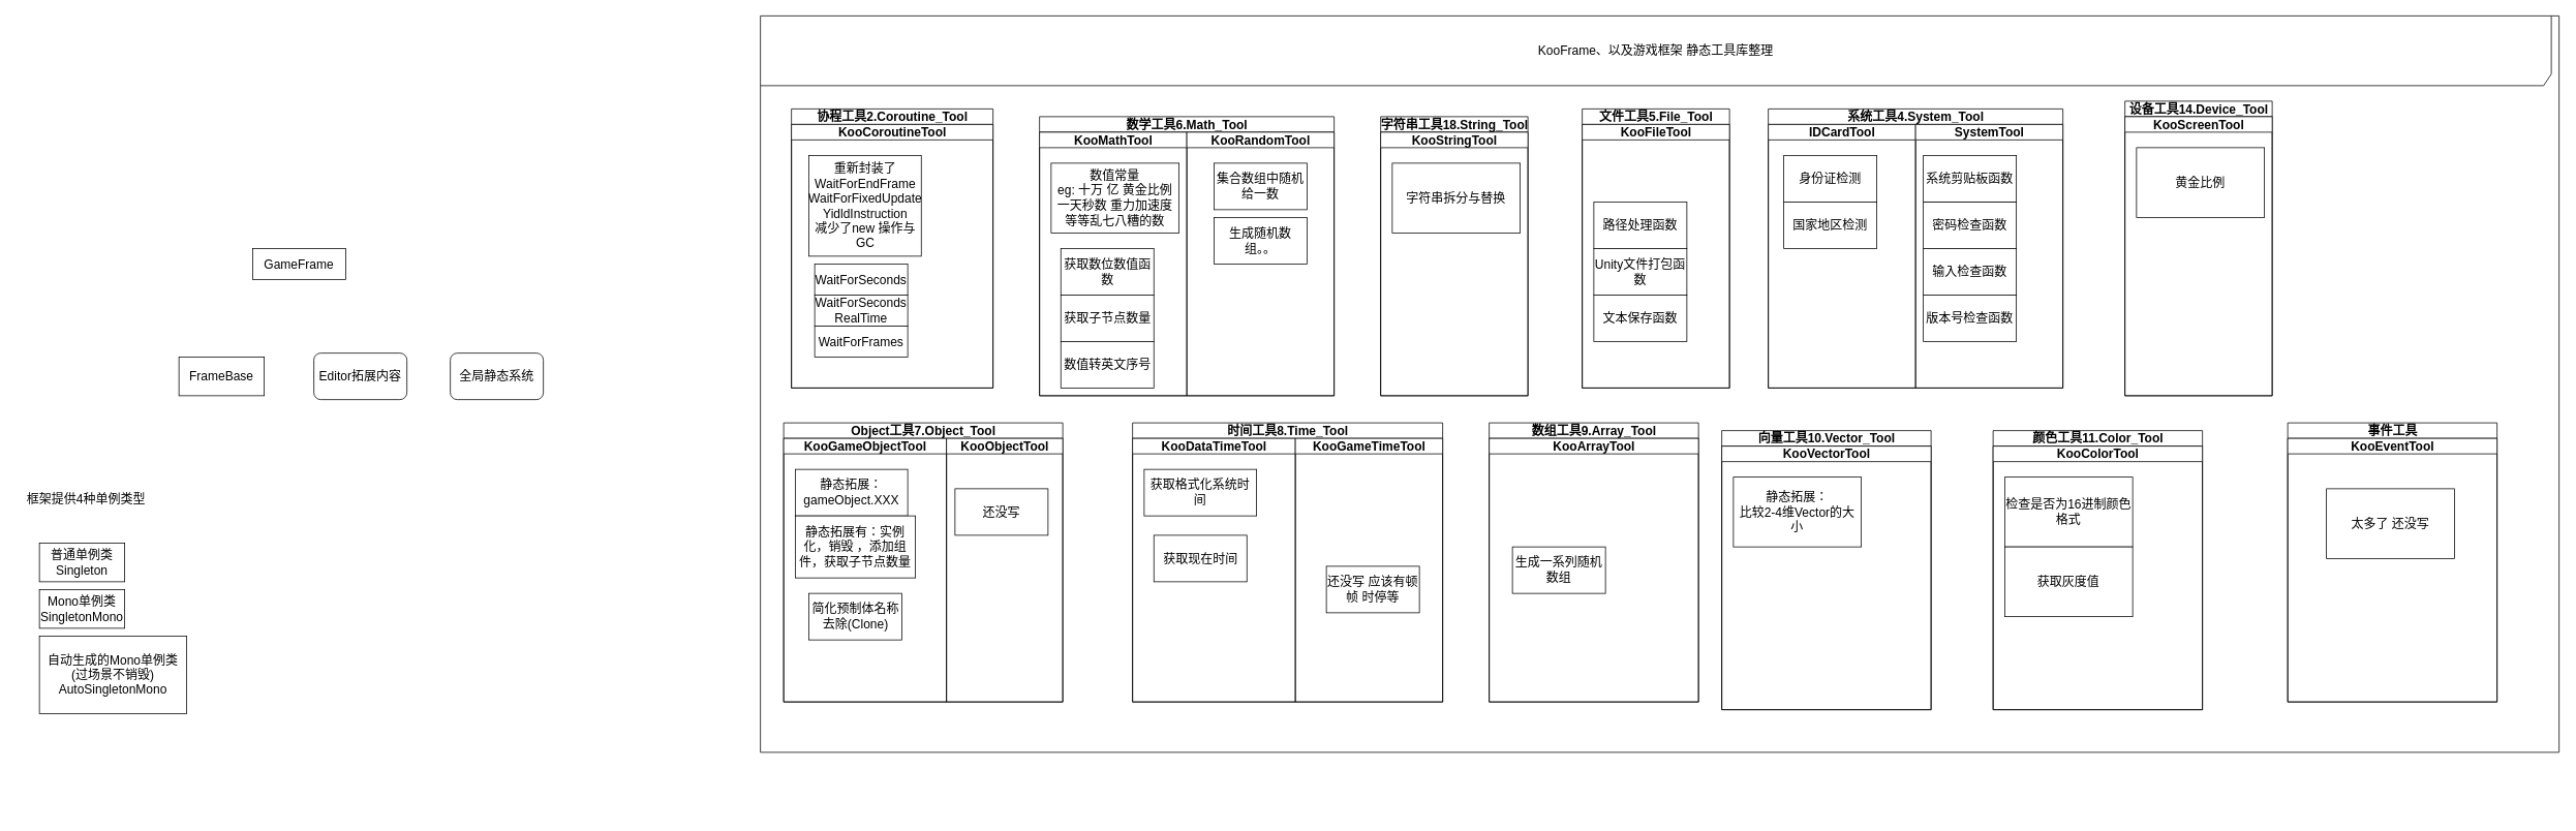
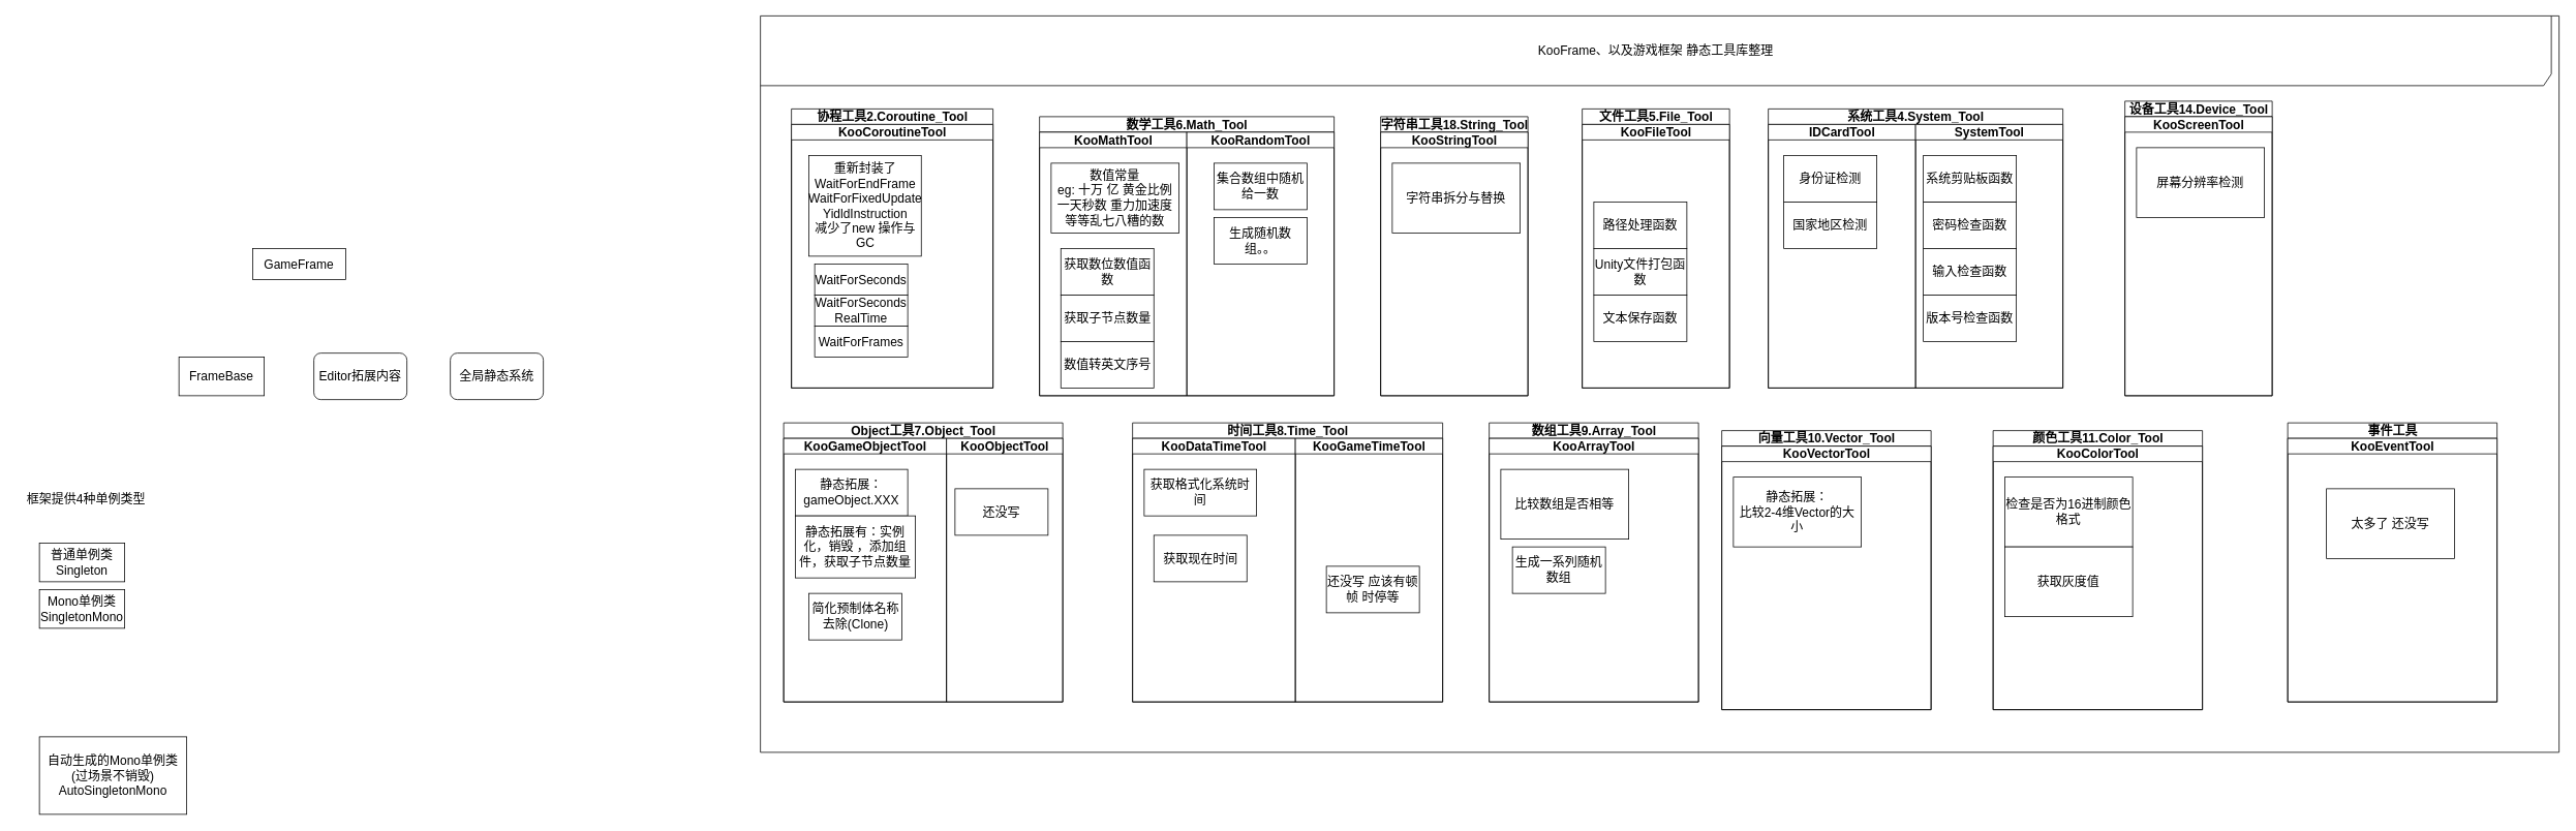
  <mxCell id="0" />
  <mxCell id="1" parent="0" />
  <mxCell id="2" value="GameFrame" style="rounded=0;whiteSpace=wrap;html=1;fontSize=16;" vertex="1" parent="1"><mxGeometry x="325" y="320" width="120" height="40" as="geometry" /></mxCell>
  <mxCell id="3" value="Editor拓展内容" style="rounded=1;whiteSpace=wrap;html=1;fontSize=16;" vertex="1" parent="1"><mxGeometry x="404" y="455" width="120" height="60" as="geometry" /></mxCell>
  <mxCell id="4" value="全局静态系统" style="rounded=1;whiteSpace=wrap;html=1;fontSize=16;" vertex="1" parent="1"><mxGeometry x="580" y="455" width="120" height="60" as="geometry" /></mxCell>
  <mxCell id="5" value="FrameBase" style="html=1;whiteSpace=wrap;fontSize=16;" vertex="1" parent="1"><mxGeometry x="230" y="460" width="110" height="50" as="geometry" /></mxCell>
  <mxCell id="6" value="框架提供4种单例类型" style="text;html=1;align=center;verticalAlign=middle;resizable=0;points=[];autosize=1;strokeColor=none;fillColor=none;fontSize=16;" vertex="1" parent="1"><mxGeometry x="20" y="628" width="180" height="30" as="geometry" /></mxCell>
  <mxCell id="7" value="普通单例类&lt;br&gt;Singleton" style="html=1;whiteSpace=wrap;fontSize=16;" vertex="1" parent="1"><mxGeometry y="700" width="110" height="50" as="geometry" x="50" /></mxCell>
  <mxCell id="8" value="Mono单例类&lt;br&gt;SingletonMono" style="html=1;whiteSpace=wrap;fontSize=16;" vertex="1" parent="1"><mxGeometry y="760" width="110" height="50" as="geometry" x="50" /></mxCell>
- <mxCell id="9" value="自动生成的Mono单例类(过场景不销毁)&lt;br&gt;AutoSingletonMono" style="html=1;whiteSpace=wrap;fontSize=16;" vertex="1" parent="1"><mxGeometry x="50" y="820" width="190" height="100" as="geometry" /></mxCell>
+ <mxCell id="9" value="自动生成的Mono单例类(过场景不销毁)&lt;br&gt;AutoSingletonMono" style="html=1;whiteSpace=wrap;fontSize=16;" vertex="1" parent="1"><mxGeometry y="950" width="190" height="100" as="geometry" x="50" /></mxCell>
  <mxCell id="10" value="系统工具4.System_Tool" style="swimlane;childLayout=stackLayout;resizeParent=1;resizeParentMax=0;startSize=20;html=1;fontSize=16;" vertex="1" parent="1"><mxGeometry x="2280" y="140" width="380" height="360" as="geometry" /></mxCell>
  <mxCell id="11" value="IDCardTool" style="swimlane;startSize=20;html=1;fontSize=16;" vertex="1" parent="10"><mxGeometry y="20" width="190" height="340" as="geometry" /></mxCell>
  <mxCell id="12" value="身份证检测" style="whiteSpace=wrap;html=1;fontSize=16;" vertex="1" parent="11"><mxGeometry x="20.0" y="40" width="120" height="60" as="geometry" /></mxCell>
  <mxCell id="13" value="国家地区检测" style="whiteSpace=wrap;html=1;fontSize=16;" vertex="1" parent="11"><mxGeometry x="20.0" y="100" width="120" height="60" as="geometry" /></mxCell>
  <mxCell id="14" value="SystemTool" style="swimlane;startSize=20;html=1;fontSize=16;" vertex="1" parent="10"><mxGeometry x="190" y="20" width="190" height="340" as="geometry" /></mxCell>
  <mxCell id="15" value="密码检查函数" style="whiteSpace=wrap;html=1;fontSize=16;" vertex="1" parent="14"><mxGeometry x="10.0" y="100" width="120" height="60" as="geometry" /></mxCell>
  <mxCell id="16" value="输入检查函数" style="whiteSpace=wrap;html=1;fontSize=16;" vertex="1" parent="14"><mxGeometry x="10.0" y="160" width="120" height="60" as="geometry" /></mxCell>
  <mxCell id="17" style="edgeStyle=none;curved=1;rounded=0;orthogonalLoop=1;jettySize=auto;html=1;exitX=1;exitY=0.5;exitDx=0;exitDy=0;fontSize=12;startSize=8;endSize=8;" edge="1" parent="14" source="15" target="15"><mxGeometry relative="1" as="geometry" /></mxCell>
  <mxCell id="18" value="系统剪贴板函数" style="whiteSpace=wrap;html=1;fontSize=16;" vertex="1" parent="14"><mxGeometry x="10.0" y="40" width="120" height="60" as="geometry" /></mxCell>
  <mxCell id="19" value="版本号检查函数" style="whiteSpace=wrap;html=1;fontSize=16;" vertex="1" parent="14"><mxGeometry x="10.0" y="220" width="120" height="60" as="geometry" /></mxCell>
  <mxCell id="20" value="KooFrame、以及游戏框架 静态工具库整理" style="shape=umlFrame;whiteSpace=wrap;html=1;pointerEvents=0;fontSize=16;width=2310;height=90;" vertex="1" parent="1"><mxGeometry x="980" y="20" width="2320" height="950" as="geometry" /></mxCell>
  <mxCell id="21" value="数学工具6.Math_Tool" style="swimlane;childLayout=stackLayout;resizeParent=1;resizeParentMax=0;startSize=20;html=1;fontSize=16;" vertex="1" parent="1"><mxGeometry x="1340" y="150" width="380" height="360" as="geometry" /></mxCell>
  <mxCell id="22" value="KooMathTool" style="swimlane;startSize=20;html=1;fontSize=16;" vertex="1" parent="21"><mxGeometry y="20" width="190" height="340" as="geometry" /></mxCell>
  <mxCell id="23" value="数值常量&lt;br&gt;eg: 十万 亿 黄金比例 一天秒数 重力加速度等等乱七八糟的数" style="whiteSpace=wrap;html=1;fontSize=16;" vertex="1" parent="22"><mxGeometry x="15" y="40" width="165" height="90" as="geometry" /></mxCell>
  <mxCell id="24" value="获取数位数值函数" style="whiteSpace=wrap;html=1;fontSize=16;" vertex="1" parent="22"><mxGeometry x="27.5" y="150" width="120" height="60" as="geometry" /></mxCell>
  <mxCell id="25" value="获取子节点数量" style="whiteSpace=wrap;html=1;fontSize=16;" vertex="1" parent="22"><mxGeometry x="27.5" y="210" width="120" height="60" as="geometry" /></mxCell>
  <mxCell id="26" value="数值转英文序号" style="whiteSpace=wrap;html=1;fontSize=16;" vertex="1" parent="22"><mxGeometry x="27.5" y="270" width="120" height="60" as="geometry" /></mxCell>
  <mxCell id="27" value="KooRandomTool" style="swimlane;startSize=20;html=1;fontSize=16;" vertex="1" parent="21"><mxGeometry x="190" y="20" width="190" height="340" as="geometry" /></mxCell>
  <mxCell id="28" value="集合数组中随机给一数" style="whiteSpace=wrap;html=1;fontSize=16;" vertex="1" parent="27"><mxGeometry x="35.0" y="40" width="120" height="60" as="geometry" /></mxCell>
  <mxCell id="29" value="生成随机数组。。" style="whiteSpace=wrap;html=1;fontSize=16;" vertex="1" parent="27"><mxGeometry x="35" y="110" width="120" height="60" as="geometry" /></mxCell>
  <mxCell id="30" value="Object工具7.Object_Tool" style="swimlane;childLayout=stackLayout;resizeParent=1;resizeParentMax=0;startSize=20;html=1;fontSize=16;" vertex="1" parent="1"><mxGeometry x="1010" y="545" width="360" height="360" as="geometry" /></mxCell>
  <mxCell id="31" value="KooGameObjectTool" style="swimlane;startSize=20;html=1;fontSize=16;" vertex="1" parent="30"><mxGeometry y="20" width="210" height="340" as="geometry" /></mxCell>
  <mxCell id="32" value="静态拓展：&lt;br&gt;gameObject.XXX" style="whiteSpace=wrap;html=1;fontSize=16;" vertex="1" parent="31"><mxGeometry x="15" y="40" width="145" height="60" as="geometry" /></mxCell>
  <mxCell id="33" value="静态拓展有：实例化，销毁 ，添加组件，获取子节点数量" style="whiteSpace=wrap;html=1;fontSize=16;" vertex="1" parent="31"><mxGeometry x="15" y="100" width="155" height="80" as="geometry" /></mxCell>
  <mxCell id="34" value="简化预制体名称&lt;br&gt;去除(Clone)" style="whiteSpace=wrap;html=1;fontSize=16;" vertex="1" parent="31"><mxGeometry x="32.5" y="200" width="120" height="60" as="geometry" /></mxCell>
  <mxCell id="35" value="KooObjectTool" style="swimlane;startSize=20;html=1;fontSize=16;" vertex="1" parent="30"><mxGeometry x="210" y="20" width="150" height="340" as="geometry" /></mxCell>
  <mxCell id="36" value="还没写" style="whiteSpace=wrap;html=1;fontSize=16;" vertex="1" parent="35"><mxGeometry x="11.0" y="65" width="120" height="60" as="geometry" /></mxCell>
  <mxCell id="37" value="时间工具8.Time_Tool" style="swimlane;childLayout=stackLayout;resizeParent=1;resizeParentMax=0;startSize=20;html=1;fontSize=16;" vertex="1" parent="1"><mxGeometry x="1460" y="545" width="400" height="360" as="geometry" /></mxCell>
  <mxCell id="38" value="KooDataTimeTool" style="swimlane;startSize=20;html=1;fontSize=16;" vertex="1" parent="37"><mxGeometry y="20" width="210" height="340" as="geometry" /></mxCell>
  <mxCell id="39" value="获取格式化系统时间" style="whiteSpace=wrap;html=1;fontSize=16;" vertex="1" parent="38"><mxGeometry x="15" y="40" width="145" height="60" as="geometry" /></mxCell>
  <mxCell id="40" value="获取现在时间" style="whiteSpace=wrap;html=1;fontSize=16;" vertex="1" parent="38"><mxGeometry x="27.5" y="125" width="120" height="60" as="geometry" /></mxCell>
  <mxCell id="41" value="KooGameTimeTool" style="swimlane;startSize=20;html=1;fontSize=16;" vertex="1" parent="37"><mxGeometry x="210" y="20" width="190" height="340" as="geometry" /></mxCell>
  <mxCell id="42" value="还没写 应该有顿帧 时停等" style="whiteSpace=wrap;html=1;fontSize=16;" vertex="1" parent="41"><mxGeometry x="40.0" y="165" width="120" height="60" as="geometry" /></mxCell>
  <mxCell id="43" value="数组工具9.Array_Tool" style="swimlane;childLayout=stackLayout;resizeParent=1;resizeParentMax=0;startSize=20;html=1;fontSize=16;" vertex="1" parent="1"><mxGeometry x="1920" y="545" width="270" height="360" as="geometry" /></mxCell>
  <mxCell id="44" value="KooArrayTool" style="swimlane;startSize=20;html=1;fontSize=16;" vertex="1" parent="43"><mxGeometry y="20" width="270" height="340" as="geometry" /></mxCell>
+ <mxCell id="45" value="比较数组是否相等" style="whiteSpace=wrap;html=1;fontSize=16;" vertex="1" parent="44"><mxGeometry x="15" y="40" width="165" height="90" as="geometry" /></mxCell>
  <mxCell id="46" value="生成一系列随机数组" style="whiteSpace=wrap;html=1;fontSize=16;" vertex="1" parent="1"><mxGeometry x="1950" y="705" width="120" height="60" as="geometry" /></mxCell>
  <mxCell id="47" value="向量工具10.Vector_Tool" style="swimlane;childLayout=stackLayout;resizeParent=1;resizeParentMax=0;startSize=20;html=1;fontSize=16;" vertex="1" parent="1"><mxGeometry x="2220" y="555" width="270" height="360" as="geometry" /></mxCell>
  <mxCell id="48" value="KooVectorTool" style="swimlane;startSize=20;html=1;fontSize=16;" vertex="1" parent="47"><mxGeometry y="20" width="270" height="340" as="geometry" /></mxCell>
  <mxCell id="49" value="静态拓展：&lt;br&gt;比较2-4维Vector的大小" style="whiteSpace=wrap;html=1;fontSize=16;" vertex="1" parent="48"><mxGeometry x="15" y="40" width="165" height="90" as="geometry" /></mxCell>
  <mxCell id="50" value="字符串工具18.String_Tool" style="swimlane;childLayout=stackLayout;resizeParent=1;resizeParentMax=0;startSize=20;html=1;fontSize=16;" vertex="1" parent="1"><mxGeometry x="1780" y="150" width="190" height="360" as="geometry" /></mxCell>
  <mxCell id="51" value="KooStringTool" style="swimlane;startSize=20;html=1;fontSize=16;" vertex="1" parent="50"><mxGeometry y="20" width="190" height="340" as="geometry" /></mxCell>
  <mxCell id="52" value="字符串拆分与替换" style="whiteSpace=wrap;html=1;fontSize=16;" vertex="1" parent="51"><mxGeometry x="15" y="40" width="165" height="90" as="geometry" /></mxCell>
  <mxCell id="53" value="设备工具14.Device_Tool" style="swimlane;childLayout=stackLayout;resizeParent=1;resizeParentMax=0;startSize=20;html=1;fontSize=16;" vertex="1" parent="1"><mxGeometry x="2740" y="130" width="190" height="380" as="geometry" /></mxCell>
  <mxCell id="54" value="KooScreenTool" style="swimlane;startSize=20;html=1;fontSize=16;" vertex="1" parent="53"><mxGeometry y="20" width="190" height="360" as="geometry" /></mxCell>
- <mxCell id="55" value="黄金比例" style="whiteSpace=wrap;html=1;fontSize=16;" vertex="1" parent="54"><mxGeometry x="15" y="40" width="165" height="90" as="geometry" /></mxCell>
+ <mxCell id="55" value="屏幕分辨率检测" style="whiteSpace=wrap;html=1;fontSize=16;" vertex="1" parent="54"><mxGeometry x="15" y="40" width="165" height="90" as="geometry" /></mxCell>
  <mxCell id="56" value="颜色工具11.Color_Tool" style="swimlane;childLayout=stackLayout;resizeParent=1;resizeParentMax=0;startSize=20;html=1;fontSize=16;" vertex="1" parent="1"><mxGeometry x="2570" y="555" width="270" height="360" as="geometry" /></mxCell>
  <mxCell id="57" value="KooColorTool" style="swimlane;startSize=20;html=1;fontSize=16;" vertex="1" parent="56"><mxGeometry y="20" width="270" height="340" as="geometry" /></mxCell>
  <mxCell id="58" value="检查是否为16进制颜色格式" style="whiteSpace=wrap;html=1;fontSize=16;" vertex="1" parent="57"><mxGeometry x="15" y="40" width="165" height="90" as="geometry" /></mxCell>
  <mxCell id="59" value="获取灰度值" style="whiteSpace=wrap;html=1;fontSize=16;" vertex="1" parent="57"><mxGeometry x="15" y="130" width="165" height="90" as="geometry" /></mxCell>
  <mxCell id="60" value="协程工具2.Coroutine_Tool" style="swimlane;childLayout=stackLayout;resizeParent=1;resizeParentMax=0;startSize=20;html=1;fontSize=16;" vertex="1" parent="1"><mxGeometry x="1020" y="140" width="260" height="360" as="geometry" /></mxCell>
  <mxCell id="61" value="KooCoroutineTool" style="swimlane;startSize=20;html=1;fontSize=16;" vertex="1" parent="60"><mxGeometry y="20" width="260" height="340" as="geometry" /></mxCell>
  <mxCell id="62" value="重新封装了&lt;br&gt;WaitForEndFrame&lt;br&gt;WaitForFixedUpdate&lt;br&gt;YidldInstruction&lt;br&gt;减少了new 操作与GC" style="whiteSpace=wrap;html=1;fontSize=16;" vertex="1" parent="61"><mxGeometry x="22.5" y="40" width="145" height="130" as="geometry" /></mxCell>
  <mxCell id="63" value="WaitForSeconds" style="whiteSpace=wrap;html=1;fontSize=16;" vertex="1" parent="61"><mxGeometry x="30" y="180" width="120" height="40" as="geometry" /></mxCell>
  <mxCell id="64" value="WaitForSeconds&lt;br&gt;RealTime" style="whiteSpace=wrap;html=1;fontSize=16;" vertex="1" parent="61"><mxGeometry x="30" y="220" width="120" height="40" as="geometry" /></mxCell>
  <mxCell id="65" value="WaitForFrames" style="whiteSpace=wrap;html=1;fontSize=16;" vertex="1" parent="61"><mxGeometry x="30" y="260" width="120" height="40" as="geometry" /></mxCell>
  <mxCell id="66" value="事件工具" style="swimlane;childLayout=stackLayout;resizeParent=1;resizeParentMax=0;startSize=20;html=1;fontSize=16;" vertex="1" parent="1"><mxGeometry x="2950" y="545" width="270" height="360" as="geometry" /></mxCell>
  <mxCell id="67" value="KooEventTool" style="swimlane;startSize=20;html=1;fontSize=16;" vertex="1" parent="66"><mxGeometry y="20" width="270" height="340" as="geometry" /></mxCell>
  <mxCell id="68" value="太多了 还没写" style="whiteSpace=wrap;html=1;fontSize=16;" vertex="1" parent="67"><mxGeometry x="50" y="65" width="165" height="90" as="geometry" /></mxCell>
  <mxCell id="69" value="文件工具5.File_Tool" style="swimlane;childLayout=stackLayout;resizeParent=1;resizeParentMax=0;startSize=20;html=1;fontSize=16;" vertex="1" parent="1"><mxGeometry x="2040" y="140" width="190" height="360" as="geometry" /></mxCell>
  <mxCell id="70" value="KooFileTool" style="swimlane;startSize=20;html=1;fontSize=16;" vertex="1" parent="69"><mxGeometry y="20" width="190" height="340" as="geometry" /></mxCell>
  <mxCell id="71" value="路径处理函数" style="whiteSpace=wrap;html=1;fontSize=16;" vertex="1" parent="70"><mxGeometry x="15.0" y="100" width="120" height="60" as="geometry" /></mxCell>
  <mxCell id="72" value="Unity文件打包函数" style="whiteSpace=wrap;html=1;fontSize=16;" vertex="1" parent="70"><mxGeometry x="15.0" y="160" width="120" height="60" as="geometry" /></mxCell>
  <mxCell id="73" value="文本保存函数" style="whiteSpace=wrap;html=1;fontSize=16;" vertex="1" parent="70"><mxGeometry x="15.0" y="220" width="120" height="60" as="geometry" /></mxCell>
